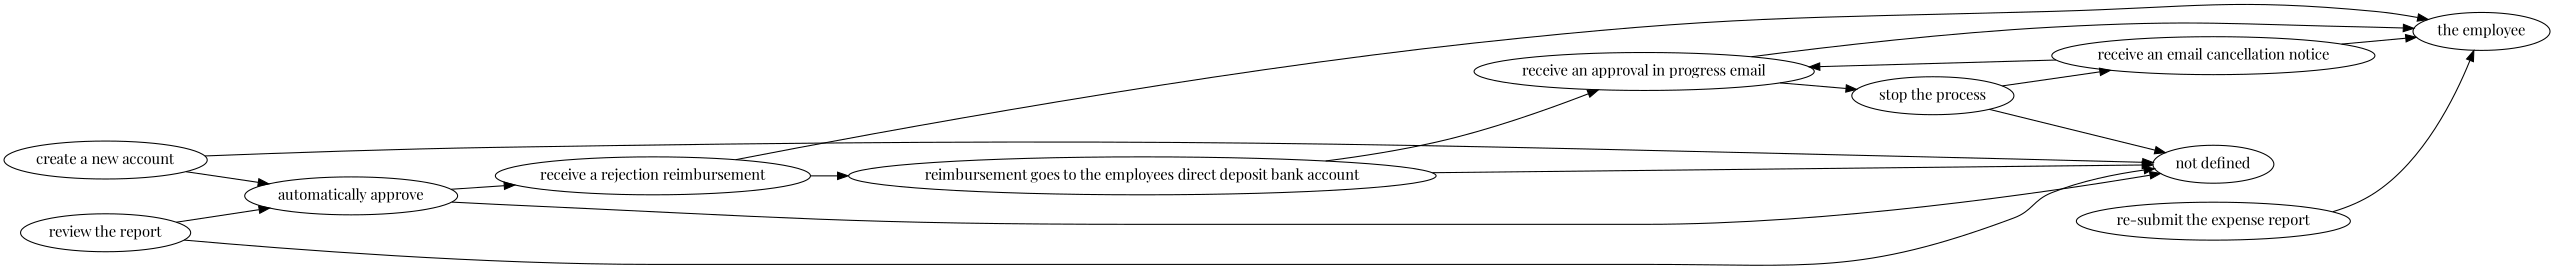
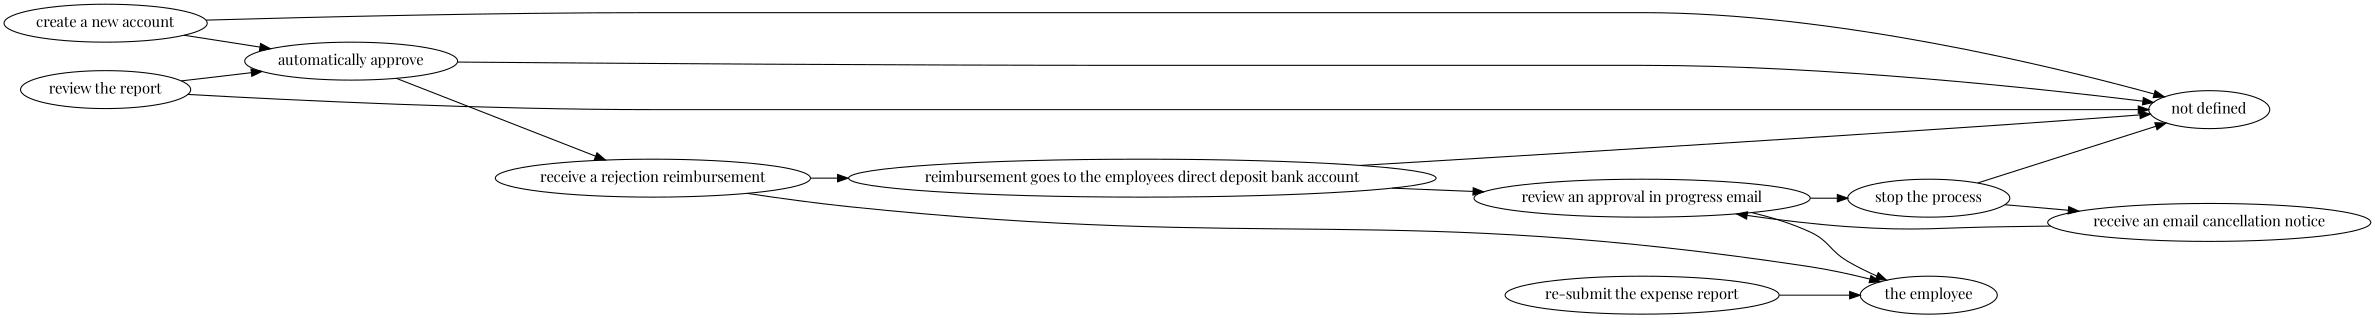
  strict digraph {
    fontname="Playfair Display"
    rankdir=LR
    node [fontname="Playfair Display"]
    edge [attrs="{'type': 'actor performer', 'label': 'actor performer'}" fontname="Playfair Display"]
    "create a new account" [attrs="{'type': 'Activity', 'label': 'create a new account'}"]
    "not defined" [attrs="{'type': 'Actor', 'label': 'not defined'}"]
    "automatically approve" [attrs="{'type': 'Activity', 'label': 'automatically approve'}"]
    "review the report" [attrs="{'type': 'Activity', 'label': 'review the report'}"]
    n5 [attrs="{'type': 'Activity', 'label': 'receive a rejection notice'}" label="receive a rejection reimbursement"]
    "reimbursement goes to the employees direct deposit bank account" [attrs="{'type': 'Activity', 'label': 'reimbursement goes to the employees direct deposit bank account'}"]
    "the employee" [attrs="{'type': 'Actor', 'label': 'the employee'}"]
-   "receive an approval in progress email" [attrs="{'type': 'Activity', 'label': 'receive an approval in progress email'}"]
+   "receive an approval in progress email" [attrs="{'type': 'Activity', 'label': 'receive an approval in progress email'}" label="review an approval in progress email"]
    "stop the process" [attrs="{'type': 'Activity', 'label': 'stop the process'}"]
    "receive an email cancellation notice" [attrs="{'type': 'Activity', 'label': 'receive an email cancellation notice'}"]
    "re-submit the expense report" [attrs="{'type': 'Activity', 'label': 're-submit the expense report'}"]
    "create a new account" -> "not defined"
    "create a new account" -> "automatically approve" [attrs="{'type': 'flow', 'label': 'flow'}"]
    "automatically approve" -> "not defined"
    "automatically approve" -> n5 [attrs="{'type': 'flow', 'label': 'flow'}"]
    "review the report" -> "not defined"
    "review the report" -> "automatically approve" [attrs="{'type': 'flow', 'label': 'flow'}"]
    n5 -> "reimbursement goes to the employees direct deposit bank account" [attrs="{'type': 'flow', 'label': 'flow'}"]
    n5 -> "the employee"
    "reimbursement goes to the employees direct deposit bank account" -> "not defined"
    "reimbursement goes to the employees direct deposit bank account" -> "receive an approval in progress email" [attrs="{'type': 'flow', 'label': 'flow'}"]
    "receive an approval in progress email" -> "the employee"
    "receive an approval in progress email" -> "stop the process" [attrs="{'type': 'flow', 'label': 'flow'}"]
    "stop the process" -> "not defined"
    "stop the process" -> "receive an email cancellation notice" [attrs="{'type': 'flow', 'label': 'flow'}"]
-   "receive an email cancellation notice" -> "the employee"
    "receive an email cancellation notice" -> "receive an approval in progress email" [attrs="{'type': 'flow', 'label': 'flow'}"]
    "re-submit the expense report" -> "the employee"
  }
